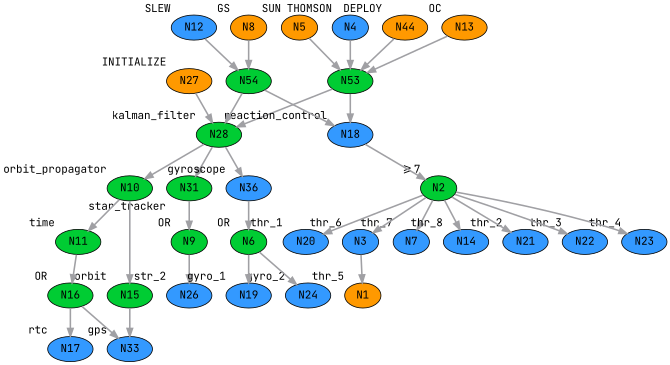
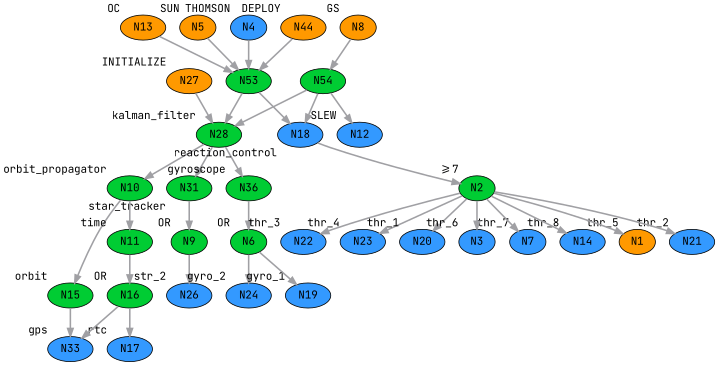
  digraph {
    bgcolor="#ffffff"
    fontname="JetBrains Mono"
    node [color="#000000" fillcolor="#3399ff" fontname="JetBrains Mono" penwidth=1 shape=ellipse style=filled xlabel=OR]
    edge [color="#a0a0a4" fontname="JetBrains Mono" penwidth=2 style=solid weight=2]
    N27 [fillcolor="#ff9900" height=0.152778 width=0.152778 xlabel=INITIALIZE]
    N28 [fillcolor="#00cc33" height=0.152778 width=0.152778 xlabel=kalman_filter]
    N10 [fillcolor="#00cc33" height=0.152778 width=0.152778 xlabel=orbit_propagator]
    N31 [fillcolor="#00cc33" height=0.152778 width=0.152778 xlabel=star_tracker]
-   N36 [height=0.152778 width=0.152778 xlabel=gyroscope]
+   N36 [fillcolor="#00cc33" height=0.152778 width=0.152778 xlabel=gyroscope]
    N53 [fillcolor="#00cc33" height=0.152778 width=0.152778 xlabel=""]
    N18 [height=0.152778 width=0.152778 xlabel=reaction_control]
    N2 [fillcolor="#00cc33" height=0.152778 width=0.152778 xlabel=">=7"]
    N7 [height=0.152778 width=0.152778 xlabel=thr_7]
    N5 [fillcolor="#ff9900" height=0.152778 width=0.152778 xlabel=SUN]
    N12 [height=0.152778 width=0.152778 xlabel=SLEW]
    N54 [fillcolor="#00cc33" height=0.152778 width=0.152778 xlabel=""]
    N14 [height=0.152778 width=0.152778 xlabel=thr_8]
    N15 [fillcolor="#00cc33" height=0.152778 width=0.152778 xlabel=orbit]
    N11 [fillcolor="#00cc33" height=0.152778 width=0.152778 xlabel=time]
    N1 [fillcolor="#ff9900" height=0.152778 width=0.152778 xlabel=thr_5]
    N9 [fillcolor="#00cc33" height=0.152778 width=0.152778]
    N26 [height=0.152778 width=0.152778 xlabel=str_2]
    N17 [height=0.152778 width=0.152778 xlabel=rtc]
    N33 [height=0.152778 width=0.152778 xlabel=gps]
    N4 [height=0.152778 width=0.152778 xlabel=THOMSON]
    N44 [fillcolor="#ff9900" height=0.152778 width=0.152778 xlabel=DEPLOY]
    N21 [height=0.152778 width=0.152778 xlabel=thr_2]
    N22 [height=0.152778 width=0.152778 xlabel=thr_3]
    N23 [height=0.152778 width=0.152778 xlabel=thr_4]
    N20 [height=0.152778 width=0.152778 xlabel=thr_1]
    N3 [height=0.152778 width=0.152778 xlabel=thr_6]
    N6 [fillcolor="#00cc33" height=0.152778 width=0.152778]
    N24 [height=0.152778 width=0.152778 xlabel=gyro_2]
    N19 [height=0.152778 width=0.152778 xlabel=gyro_1]
    N16 [fillcolor="#00cc33" height=0.152778 width=0.152778]
    N13 [fillcolor="#ff9900" height=0.152778 width=0.152778 xlabel=OC]
    N8 [fillcolor="#ff9900" height=0.152778 width=0.152778 xlabel=GS]
    N27 -> N28
    N28 -> N10
    N28 -> N31
    N28 -> N36
    N10 -> N15
    N10 -> N11
    N31 -> N9
    N36 -> N6
    N53 -> N28
    N53 -> N18
    N18 -> N2
    N2 -> N7
    N2 -> N14
-   N3 -> N1
+   N2 -> N1
    N2 -> N21
    N2 -> N22
    N2 -> N23
    N2 -> N20
    N2 -> N3
    N5 -> N53
-   N12 -> N54
+   N54 -> N12
    N54 -> N28
    N54 -> N18
    N15 -> N33
    N11 -> N16
    N9 -> N26
    N4 -> N53
    N44 -> N53
    N6 -> N24
    N6 -> N19
    N16 -> N17
    N16 -> N33
    N13 -> N53
    N8 -> N54
  }
